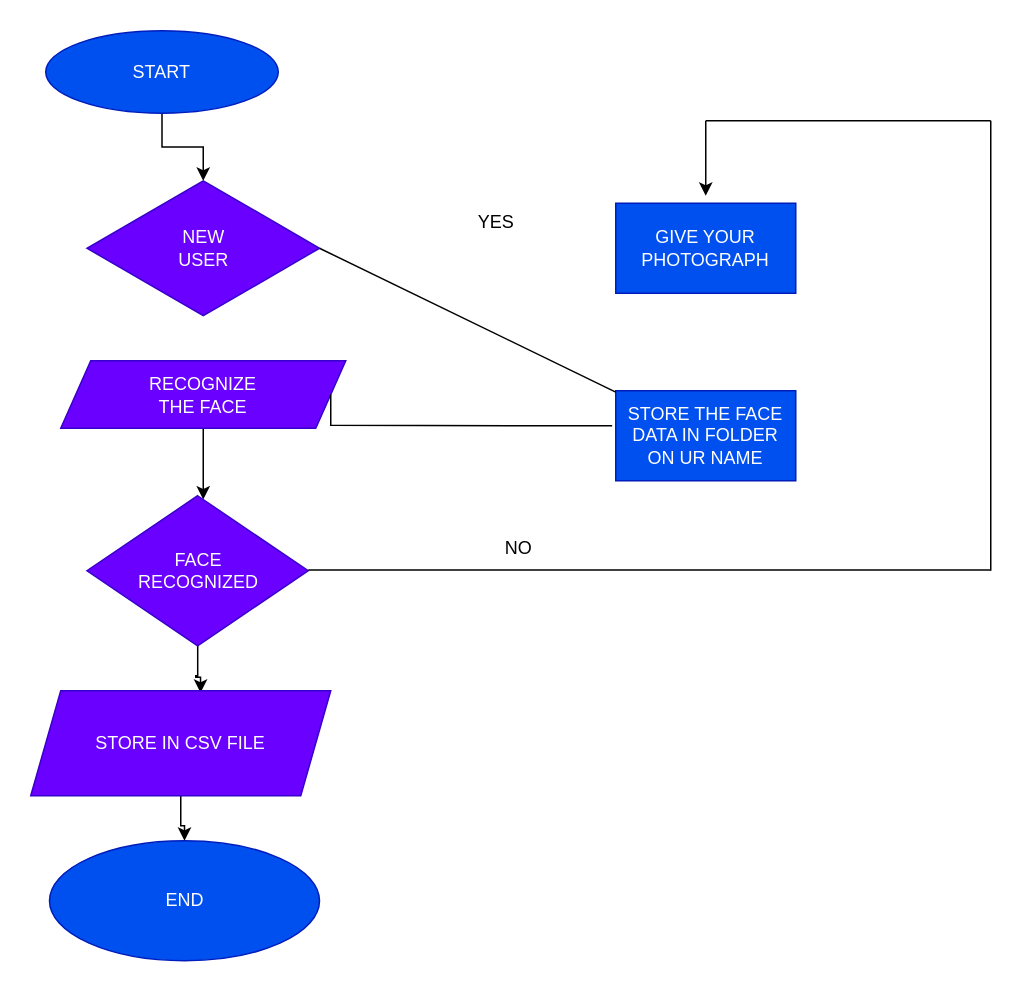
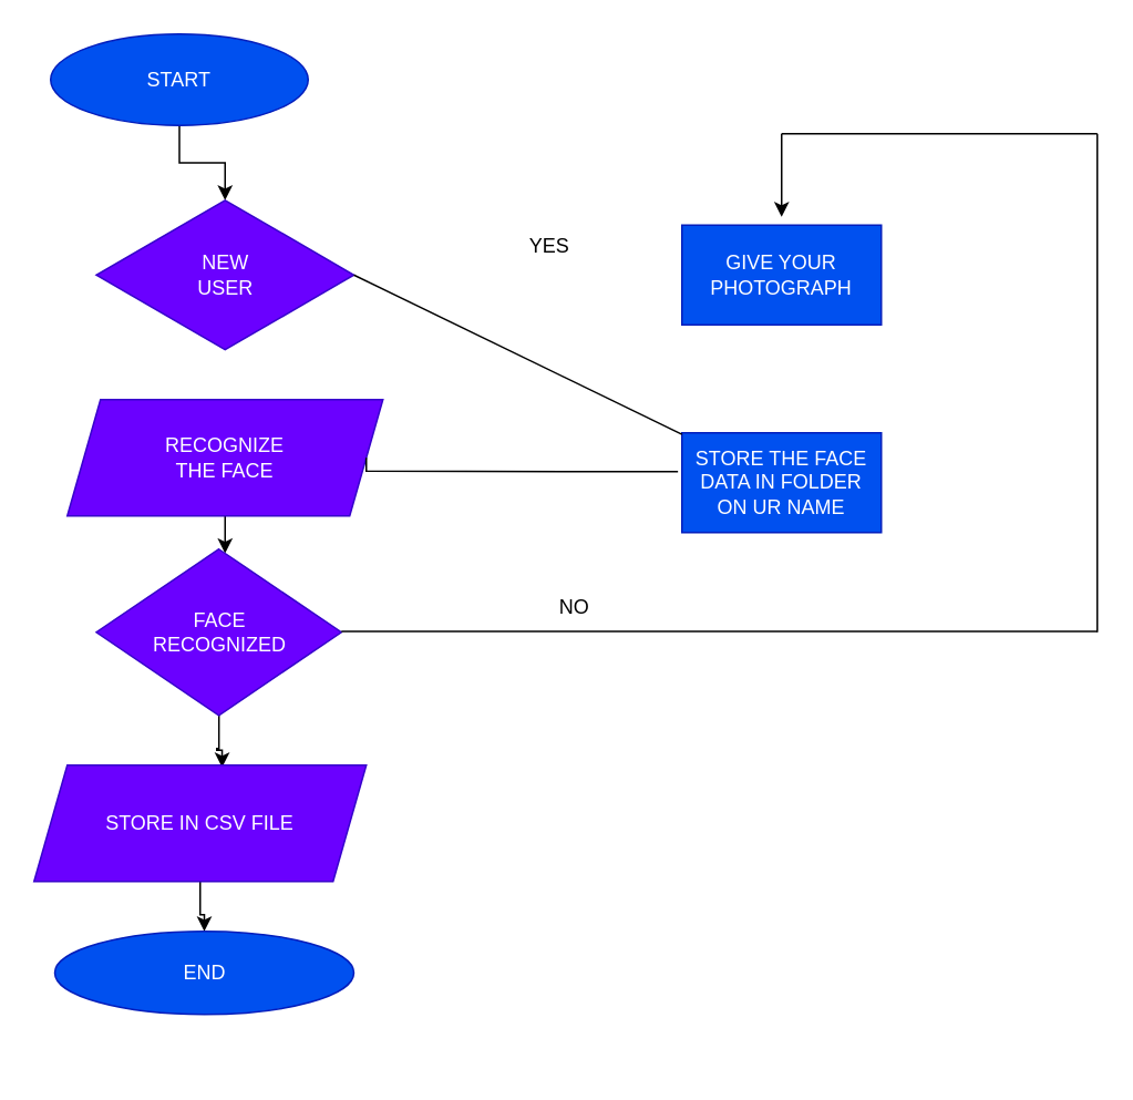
  <mxCell id="0" />
  <mxCell id="1" parent="0" />
  <mxCell id="2" value="" style="edgeStyle=orthogonalEdgeStyle;rounded=0;orthogonalLoop=1;jettySize=auto;html=1;" edge="1" parent="1" source="3" target="4"><mxGeometry relative="1" as="geometry" /></mxCell>
  <mxCell id="3" value="START" style="ellipse;whiteSpace=wrap;html=1;fillColor=#0050ef;fontColor=#ffffff;strokeColor=#001DBC;" vertex="1" parent="1"><mxGeometry x="30" y="20" width="155" height="55" as="geometry" /></mxCell>
  <mxCell id="4" value="NEW&lt;div&gt;USER&lt;/div&gt;" style="rhombus;whiteSpace=wrap;html=1;direction=south;fillColor=#6a00ff;fontColor=#ffffff;strokeColor=#3700CC;" vertex="1" parent="1"><mxGeometry x="57.5" y="120" width="155" height="90" as="geometry" /></mxCell>
  <mxCell id="5" value="" style="edgeStyle=orthogonalEdgeStyle;rounded=0;orthogonalLoop=1;jettySize=auto;html=1;" edge="1" parent="1" source="6" target="8"><mxGeometry relative="1" as="geometry"><Array as="points"><mxPoint x="131" y="330" /><mxPoint x="131" y="330" /></Array></mxGeometry></mxCell>
- <mxCell id="6" value="RECOGNIZE&lt;div&gt;THE FACE&lt;/div&gt;" style="shape=parallelogram;perimeter=parallelogramPerimeter;whiteSpace=wrap;html=1;fixedSize=1;fillColor=#6a00ff;fontColor=#ffffff;strokeColor=#3700CC;" vertex="1" parent="1"><mxGeometry x="40" y="240" width="190" height="45" as="geometry" /></mxCell>
+ <mxCell id="6" value="RECOGNIZE&lt;div&gt;THE FACE&lt;/div&gt;" style="shape=parallelogram;perimeter=parallelogramPerimeter;whiteSpace=wrap;html=1;fixedSize=1;fillColor=#6a00ff;fontColor=#ffffff;strokeColor=#3700CC;" vertex="1" parent="1"><mxGeometry x="40" y="240" width="190" height="70" as="geometry" /></mxCell>
  <mxCell id="7" value="" style="edgeStyle=orthogonalEdgeStyle;rounded=0;orthogonalLoop=1;jettySize=auto;html=1;entryX=0.566;entryY=0.02;entryDx=0;entryDy=0;entryPerimeter=0;" edge="1" parent="1" source="8" target="10"><mxGeometry relative="1" as="geometry"><mxPoint x="130" y="440" as="targetPoint" /><Array as="points"><mxPoint x="131" y="450" /><mxPoint x="130" y="450" /><mxPoint x="130" y="451" /></Array></mxGeometry></mxCell>
  <mxCell id="8" value="FACE&lt;div&gt;RECOGNIZED&lt;/div&gt;" style="rhombus;whiteSpace=wrap;html=1;fillColor=#6a00ff;fontColor=#ffffff;strokeColor=#3700CC;" vertex="1" parent="1"><mxGeometry x="57.5" y="330" width="147.5" height="100" as="geometry" /></mxCell>
  <mxCell id="9" value="" style="edgeStyle=orthogonalEdgeStyle;rounded=0;orthogonalLoop=1;jettySize=auto;html=1;" edge="1" parent="1" source="10" target="11"><mxGeometry relative="1" as="geometry" /></mxCell>
  <mxCell id="10" value="STORE IN CSV FILE" style="shape=parallelogram;perimeter=parallelogramPerimeter;whiteSpace=wrap;html=1;fixedSize=1;fillColor=#6a00ff;fontColor=#ffffff;strokeColor=#3700CC;" vertex="1" parent="1"><mxGeometry x="20" y="460" width="200" height="70" as="geometry" /></mxCell>
- <mxCell id="11" value="END" style="ellipse;whiteSpace=wrap;html=1;fillColor=#0050ef;fontColor=#ffffff;strokeColor=#001DBC;" vertex="1" parent="1"><mxGeometry x="32.5" y="560" width="180" height="80" as="geometry" /></mxCell>
+ <mxCell id="11" value="END" style="ellipse;whiteSpace=wrap;html=1;fillColor=#0050ef;fontColor=#ffffff;strokeColor=#001DBC;" vertex="1" parent="1"><mxGeometry x="32.5" y="560" width="180" height="50" as="geometry" /></mxCell>
  <mxCell id="12" value="STORE THE FACE&lt;div&gt;DATA IN FOLDER&lt;/div&gt;&lt;div&gt;ON UR NAME&lt;/div&gt;" style="rounded=0;whiteSpace=wrap;html=1;fillColor=#0050ef;fontColor=#ffffff;strokeColor=#001DBC;" vertex="1" parent="1"><mxGeometry x="410" y="260" width="120" height="60" as="geometry" /></mxCell>
  <mxCell id="13" value="GIVE YOUR&lt;div&gt;PHOTOGRAPH&lt;/div&gt;" style="rounded=0;whiteSpace=wrap;html=1;fillColor=#0050ef;fontColor=#ffffff;strokeColor=#001DBC;" vertex="1" parent="1"><mxGeometry x="410" y="135" width="120" height="60" as="geometry" /></mxCell>
  <mxCell id="14" value="" style="endArrow=none;html=1;rounded=0;exitX=0.5;exitY=0;exitDx=0;exitDy=0;" edge="1" parent="1" source="4" target="12"><mxGeometry width="50" height="50" relative="1" as="geometry"><mxPoint x="220" y="160" as="sourcePoint" /><mxPoint x="400" y="160" as="targetPoint" /></mxGeometry></mxCell>
  <mxCell id="15" value="" style="endArrow=none;html=1;rounded=0;exitX=1;exitY=0.5;exitDx=0;exitDy=0;entryX=-0.02;entryY=0.39;entryDx=0;entryDy=0;entryPerimeter=0;" edge="1" parent="1" source="6" target="12"><mxGeometry width="50" height="50" relative="1" as="geometry"><mxPoint x="320" y="310" as="sourcePoint" /><mxPoint x="370" y="260" as="targetPoint" /><Array as="points"><mxPoint x="220" y="283" /></Array></mxGeometry></mxCell>
  <mxCell id="16" value="" style="endArrow=none;html=1;rounded=0;" edge="1" parent="1"><mxGeometry width="50" height="50" relative="1" as="geometry"><mxPoint x="205" y="379.5" as="sourcePoint" /><mxPoint x="660" y="379.5" as="targetPoint" /><Array as="points"><mxPoint x="220" y="379.5" /></Array></mxGeometry></mxCell>
  <mxCell id="17" value="" style="endArrow=none;html=1;rounded=0;" edge="1" parent="1"><mxGeometry width="50" height="50" relative="1" as="geometry"><mxPoint x="660" y="380" as="sourcePoint" /><mxPoint x="660" y="80" as="targetPoint" /></mxGeometry></mxCell>
  <mxCell id="18" value="" style="endArrow=none;html=1;rounded=0;" edge="1" parent="1"><mxGeometry width="50" height="50" relative="1" as="geometry"><mxPoint x="470" y="80" as="sourcePoint" /><mxPoint x="660" y="80" as="targetPoint" /></mxGeometry></mxCell>
  <mxCell id="19" value="" style="endArrow=classic;html=1;rounded=0;" edge="1" parent="1"><mxGeometry width="50" height="50" relative="1" as="geometry"><mxPoint x="470" y="80" as="sourcePoint" /><mxPoint x="470" y="130" as="targetPoint" /></mxGeometry></mxCell>
  <mxCell id="20" value="YES&lt;div&gt;&lt;br&gt;&lt;/div&gt;" style="text;html=1;align=center;verticalAlign=middle;resizable=0;points=[];autosize=1;strokeColor=none;fillColor=none;" vertex="1" parent="1"><mxGeometry x="305" y="135" width="50" height="40" as="geometry" /></mxCell>
  <mxCell id="21" value="NO" style="text;html=1;align=center;verticalAlign=middle;resizable=0;points=[];autosize=1;strokeColor=none;fillColor=none;" vertex="1" parent="1"><mxGeometry x="325" y="350" width="40" height="30" as="geometry" /></mxCell>
